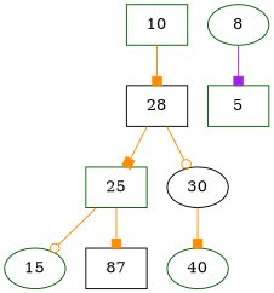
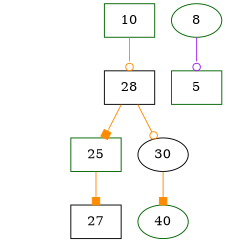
  digraph {
    node [color=darkgreen shape=box]
    edge [arrowhead=box color=darkorange]
    n1 [label=10]
    n2 [color=black label=28]
    n3 [label=8 shape=ellipse]
    n4 [label=5]
    n5 [label=25]
    n6 [color=black label=30 shape=ellipse]
-   n7 [label=15 shape=ellipse]
-   n8 [color=black label=87]
+   n8 [color=black label=27]
    n9 [label=40 shape=ellipse]
-   n1 -> n2
+   n1 -> n2 [arrowhead=odot]
    n2 -> n5
    n2 -> n6 [arrowhead=odot]
-   n3 -> n4 [color=purple]
-   n5 -> n7 [arrowhead=odot]
+   n3 -> n4 [arrowhead=odot color=purple]
    n5 -> n8
    n6 -> n9
  }
